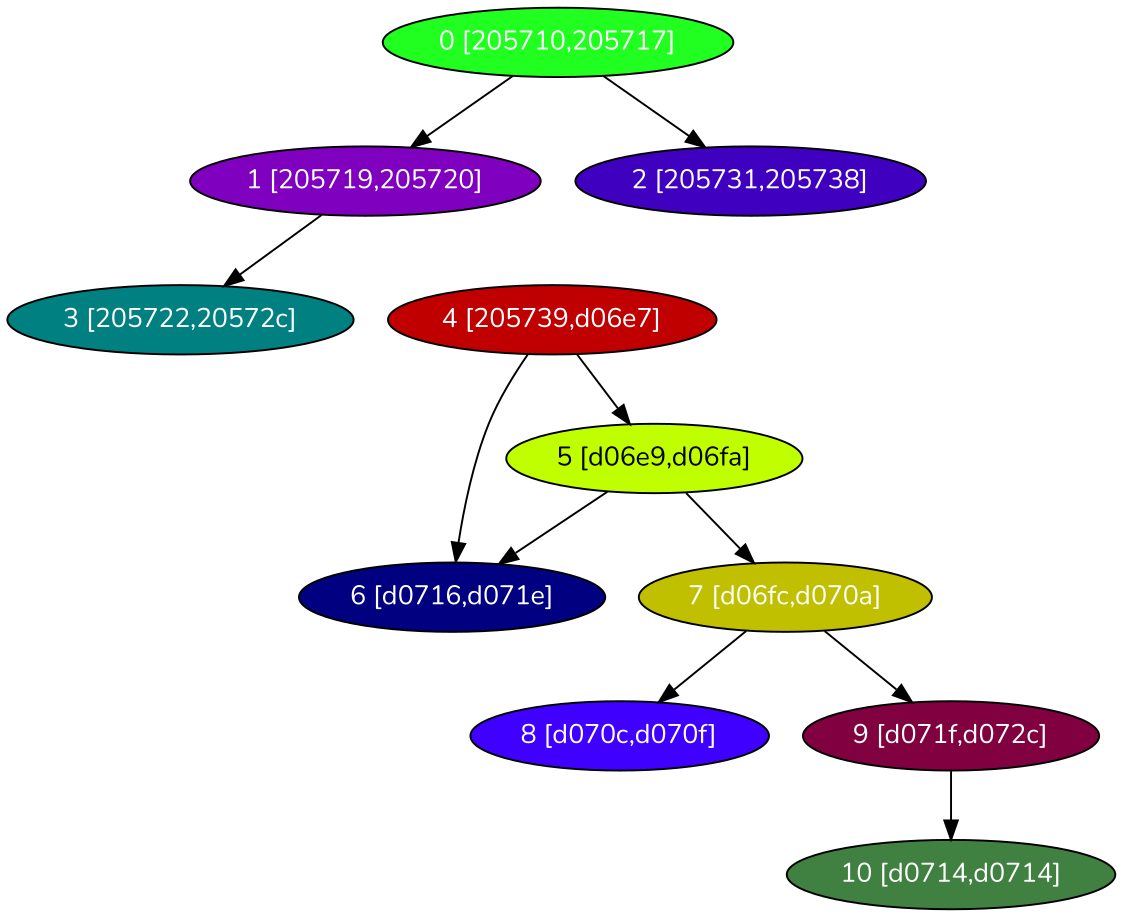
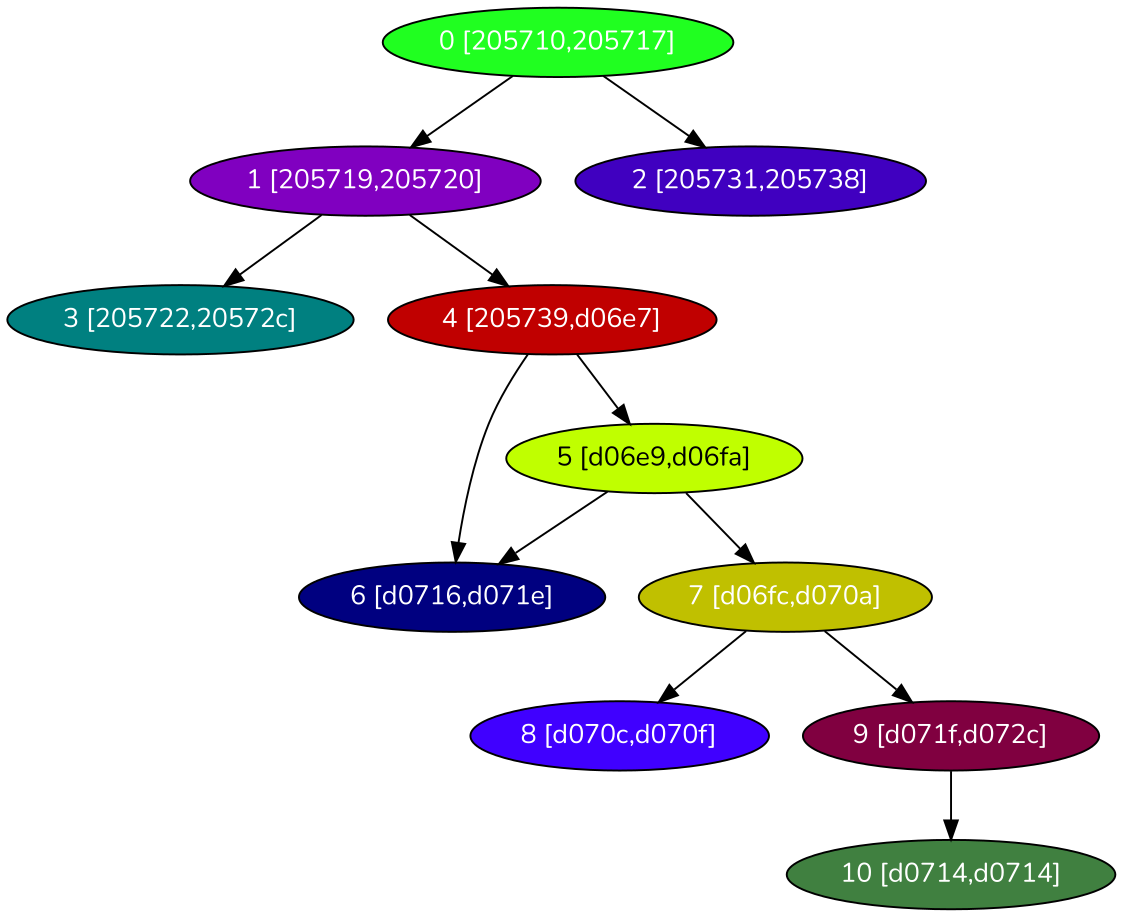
  digraph {
    fontname=Nunito
    node [fontcolor="#ffffff" fontname=Nunito shape=oval style=filled]
    edge [fontname=Nunito]
    n1 [fillcolor="#20FF20" label="0 [205710,205717]"]
    n2 [fillcolor="#8000C0" label="1 [205719,205720]"]
    n3 [fillcolor="#4000C0" label="2 [205731,205738]"]
    n4 [fillcolor="#008080" label="3 [205722,20572c]"]
    n5 [fillcolor="#C00000" label="4 [205739,d06e7]"]
    n6 [fillcolor="#C0FF00" fontcolor="#000000" label="5 [d06e9,d06fa]"]
    n7 [fillcolor="#000080" label="6 [d0716,d071e]"]
    n8 [fillcolor="#C0C000" label="7 [d06fc,d070a]"]
    n9 [fillcolor="#4000FF" label="8 [d070c,d070f]"]
    n10 [fillcolor="#800040" label="9 [d071f,d072c]"]
    n11 [fillcolor="#408040" label="10 [d0714,d0714]"]
    n1 -> n2
    n1 -> n3
    n2 -> n4
+   n2 -> n5
    n5 -> n6
    n5 -> n7
    n6 -> n7
    n6 -> n8
    n8 -> n9
    n8 -> n10
    n10 -> n11
  }
